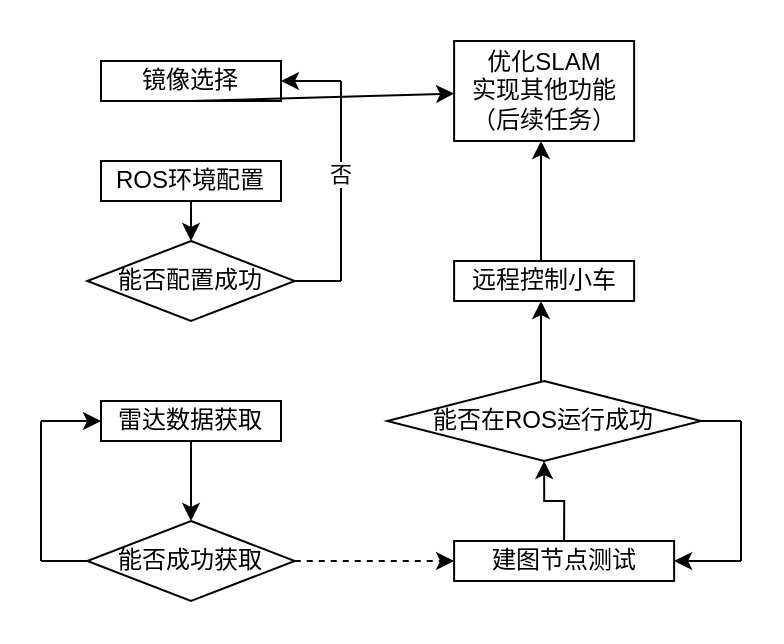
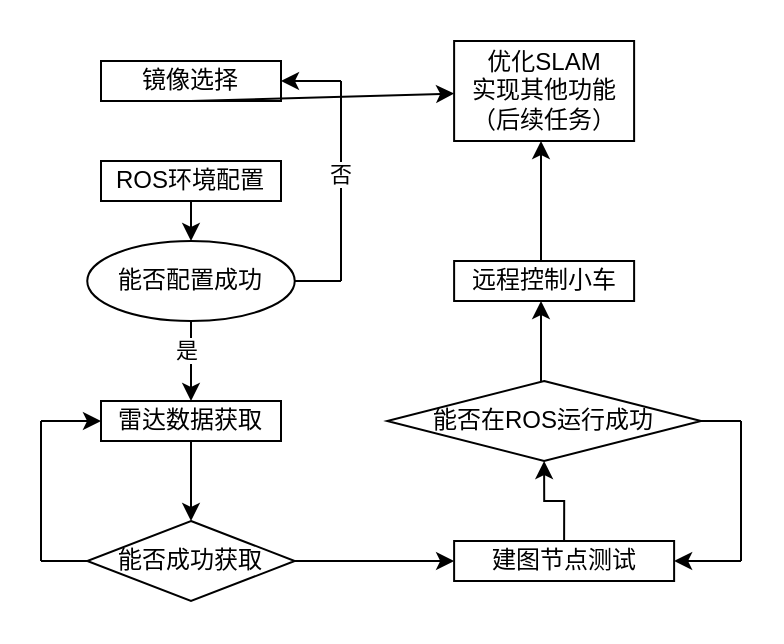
  <mxCell id="0" />
  <mxCell id="1" parent="0" />
  <mxCell id="2" value="镜像选择" style="rounded=0;whiteSpace=wrap;html=1;" vertex="1" parent="1"><mxGeometry x="50" y="30" width="90" height="20" as="geometry" /></mxCell>
  <mxCell id="3" value="远程控制小车" style="rounded=0;whiteSpace=wrap;html=1;" vertex="1" parent="1"><mxGeometry x="226.56" y="130" width="90" height="20" as="geometry" /></mxCell>
  <mxCell id="4" style="edgeStyle=orthogonalEdgeStyle;rounded=0;orthogonalLoop=1;jettySize=auto;html=1;exitX=0.5;exitY=1;exitDx=0;exitDy=0;entryX=0.5;entryY=0;entryDx=0;entryDy=0;" edge="1" parent="1" source="5" target="11"><mxGeometry relative="1" as="geometry" /></mxCell>
  <mxCell id="5" value="ROS环境配置" style="rounded=0;whiteSpace=wrap;html=1;" vertex="1" parent="1"><mxGeometry x="50" y="80" width="90" height="20" as="geometry" /></mxCell>
  <mxCell id="6" style="edgeStyle=orthogonalEdgeStyle;rounded=0;orthogonalLoop=1;jettySize=auto;html=1;exitX=0.5;exitY=1;exitDx=0;exitDy=0;entryX=0.5;entryY=0;entryDx=0;entryDy=0;" edge="1" parent="1" source="7"><mxGeometry relative="1" as="geometry"><mxPoint x="95" y="260" as="targetPoint" /></mxGeometry></mxCell>
  <mxCell id="7" value="雷达数据获取" style="rounded=0;whiteSpace=wrap;html=1;" vertex="1" parent="1"><mxGeometry x="50" y="200" width="90" height="20" as="geometry" /></mxCell>
  <mxCell id="8" value="" style="endArrow=classic;html=1;rounded=0;exitX=0.5;exitY=1;exitDx=0;exitDy=0;" edge="1" parent="1" source="2" target="29"><mxGeometry width="50" height="50" relative="1" as="geometry"><mxPoint x="190" y="90" as="sourcePoint" /><mxPoint x="240" y="40" as="targetPoint" /></mxGeometry></mxCell>
- <mxCell id="11" value="能否配置成功" style="rhombus;whiteSpace=wrap;html=1;" vertex="1" parent="1"><mxGeometry x="43.13" y="120" width="103.75" height="40" as="geometry" /></mxCell>
+ <mxCell id="9" style="edgeStyle=orthogonalEdgeStyle;rounded=0;orthogonalLoop=1;jettySize=auto;html=1;exitX=0.5;exitY=1;exitDx=0;exitDy=0;entryX=0.5;entryY=0;entryDx=0;entryDy=0;" edge="1" parent="1" source="11" target="7"><mxGeometry relative="1" as="geometry" /></mxCell>
+ <mxCell id="10" value="是" style="edgeLabel;html=1;align=center;verticalAlign=middle;resizable=0;points=[];" vertex="1" connectable="0" parent="9"><mxGeometry x="-0.27" y="-3" relative="1" as="geometry"><mxPoint as="offset" /></mxGeometry></mxCell>
+ <mxCell id="11" value="能否配置成功" style="ellipse;whiteSpace=wrap;html=1;" vertex="1" parent="1"><mxGeometry x="43.13" y="120" width="103.75" height="40" as="geometry" /></mxCell>
  <mxCell id="12" value="" style="endArrow=none;html=1;rounded=0;exitX=1;exitY=0.5;exitDx=0;exitDy=0;" edge="1" parent="1" source="11"><mxGeometry width="50" height="50" relative="1" as="geometry"><mxPoint x="180" y="150" as="sourcePoint" /><mxPoint x="170" y="140" as="targetPoint" /></mxGeometry></mxCell>
  <mxCell id="13" value="" style="endArrow=none;html=1;rounded=0;" edge="1" parent="1"><mxGeometry width="50" height="50" relative="1" as="geometry"><mxPoint x="170" y="140" as="sourcePoint" /><mxPoint x="170" y="40" as="targetPoint" /></mxGeometry></mxCell>
  <mxCell id="14" value="否" style="edgeLabel;html=1;align=center;verticalAlign=middle;resizable=0;points=[];" vertex="1" connectable="0" parent="13"><mxGeometry x="0.071" y="1" relative="1" as="geometry"><mxPoint as="offset" /></mxGeometry></mxCell>
  <mxCell id="15" value="" style="endArrow=classic;html=1;rounded=0;entryX=1;entryY=0.5;entryDx=0;entryDy=0;" edge="1" parent="1" target="2"><mxGeometry width="50" height="50" relative="1" as="geometry"><mxPoint x="170" y="40" as="sourcePoint" /><mxPoint x="230" y="-30" as="targetPoint" /></mxGeometry></mxCell>
  <mxCell id="16" style="edgeStyle=orthogonalEdgeStyle;rounded=0;orthogonalLoop=1;jettySize=auto;html=1;exitX=0.5;exitY=0;exitDx=0;exitDy=0;entryX=0.5;entryY=1;entryDx=0;entryDy=0;" edge="1" parent="1" source="17" target="20"><mxGeometry relative="1" as="geometry" /></mxCell>
  <mxCell id="17" value="建图节点测试" style="rounded=0;whiteSpace=wrap;html=1;" vertex="1" parent="1"><mxGeometry x="226.56" y="270" width="110" height="20" as="geometry" /></mxCell>
- <mxCell id="18" style="edgeStyle=orthogonalEdgeStyle;rounded=0;orthogonalLoop=1;jettySize=auto;html=1;exitX=1;exitY=0.5;exitDx=0;exitDy=0;entryX=0;entryY=0.5;entryDx=0;entryDy=0;dashed=1;" edge="1" parent="1" source="19" target="17"><mxGeometry relative="1" as="geometry" /></mxCell>
+ <mxCell id="18" style="edgeStyle=orthogonalEdgeStyle;rounded=0;orthogonalLoop=1;jettySize=auto;html=1;exitX=1;exitY=0.5;exitDx=0;exitDy=0;entryX=0;entryY=0.5;entryDx=0;entryDy=0;" edge="1" parent="1" source="19" target="17"><mxGeometry relative="1" as="geometry" /></mxCell>
  <mxCell id="19" value="能否成功获取" style="rhombus;whiteSpace=wrap;html=1;" vertex="1" parent="1"><mxGeometry x="43.13" y="260" width="103.75" height="40" as="geometry" /></mxCell>
  <mxCell id="20" value="能否在ROS运行成功" style="rhombus;whiteSpace=wrap;html=1;" vertex="1" parent="1"><mxGeometry x="193.12" y="190" width="156.88" height="40" as="geometry" /></mxCell>
  <mxCell id="21" value="" style="endArrow=classic;html=1;rounded=0;" edge="1" parent="1"><mxGeometry width="50" height="50" relative="1" as="geometry"><mxPoint x="20" y="210" as="sourcePoint" /><mxPoint x="50" y="210" as="targetPoint" /></mxGeometry></mxCell>
  <mxCell id="22" value="" style="endArrow=none;html=1;rounded=0;" edge="1" parent="1"><mxGeometry width="50" height="50" relative="1" as="geometry"><mxPoint x="20" y="280" as="sourcePoint" /><mxPoint x="20" y="210" as="targetPoint" /></mxGeometry></mxCell>
  <mxCell id="23" value="" style="endArrow=none;html=1;rounded=0;entryX=0;entryY=0.5;entryDx=0;entryDy=0;" edge="1" parent="1" target="19"><mxGeometry width="50" height="50" relative="1" as="geometry"><mxPoint x="20" y="280" as="sourcePoint" /><mxPoint x="40" y="280" as="targetPoint" /></mxGeometry></mxCell>
  <mxCell id="24" value="" style="endArrow=classic;html=1;rounded=0;" edge="1" parent="1"><mxGeometry width="50" height="50" relative="1" as="geometry"><mxPoint x="270" y="190" as="sourcePoint" /><mxPoint x="270" y="150" as="targetPoint" /></mxGeometry></mxCell>
  <mxCell id="25" value="" style="endArrow=none;html=1;rounded=0;" edge="1" parent="1"><mxGeometry width="50" height="50" relative="1" as="geometry"><mxPoint x="350" y="210" as="sourcePoint" /><mxPoint x="370" y="210" as="targetPoint" /></mxGeometry></mxCell>
  <mxCell id="26" value="" style="endArrow=none;html=1;rounded=0;" edge="1" parent="1"><mxGeometry width="50" height="50" relative="1" as="geometry"><mxPoint x="370" y="210" as="sourcePoint" /><mxPoint x="370" y="280" as="targetPoint" /></mxGeometry></mxCell>
  <mxCell id="27" value="" style="endArrow=classic;html=1;rounded=0;entryX=1;entryY=0.5;entryDx=0;entryDy=0;" edge="1" parent="1" target="17"><mxGeometry width="50" height="50" relative="1" as="geometry"><mxPoint x="370" y="280" as="sourcePoint" /><mxPoint x="400" y="300" as="targetPoint" /></mxGeometry></mxCell>
  <mxCell id="28" value="" style="endArrow=classic;html=1;rounded=0;" edge="1" parent="1"><mxGeometry width="50" height="50" relative="1" as="geometry"><mxPoint x="270" y="130" as="sourcePoint" /><mxPoint x="270" y="70" as="targetPoint" /></mxGeometry></mxCell>
  <mxCell id="29" value="优化SLAM&lt;div&gt;实现其他功能&lt;/div&gt;&lt;div&gt;（后续任务）&lt;/div&gt;" style="rounded=0;whiteSpace=wrap;html=1;" vertex="1" parent="1"><mxGeometry x="226.56" y="20" width="90" height="50" as="geometry" /></mxCell>
